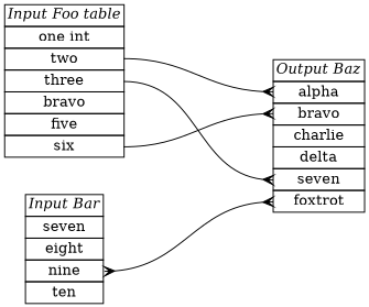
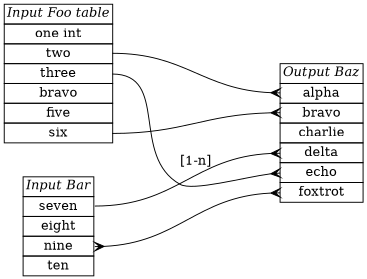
  digraph {
    nodesep=0.5
    rankdir=LR
    ranksep=2
    node [shape=plain]
    edge [arrowhead=crow arrowtail=crow]
    n1 [label=<     <table border="0" cellborder="1" cellspacing="0">     <tr><td><i>Input Foo table</i></td></tr>     <tr><td port="1">one int</td></tr>     <tr><td port="2">two</td></tr>     <tr><td port="3">three</td></tr>     <tr><td port="4">bravo</td></tr>     <tr><td port="5">five</td></tr>     <tr><td port="6">six</td></tr>     </table>>]
-   n2 [label=<     <table border="0" cellborder="1" cellspacing="0">     <tr><td><i>Output Baz</i></td></tr>     <tr><td port="a">alpha</td></tr>     <tr><td port="b">bravo</td></tr>     <tr><td port="c">charlie</td></tr>     <tr><td port="d">delta</td></tr>     <tr><td port="e">seven</td></tr>     <tr><td port="f">foxtrot</td></tr>     </table>>]
+   n2 [label=<     <table border="0" cellborder="1" cellspacing="0">     <tr><td><i>Output Baz</i></td></tr>     <tr><td port="a">alpha</td></tr>     <tr><td port="b">bravo</td></tr>     <tr><td port="c">charlie</td></tr>     <tr><td port="d">delta</td></tr>     <tr><td port="e">echo</td></tr>     <tr><td port="f">foxtrot</td></tr>     </table>>]
    n3 [label=<     <table border="0" cellborder="1" cellspacing="0">     <tr><td><i>Input Bar</i></td></tr>     <tr><td port="7">seven</td></tr>     <tr><td port="8">eight</td></tr>     <tr><td port="9">nine</td></tr>     <tr><td port="10">ten</td></tr>     </table>>]
    n1 -> n2 [headport=a tailport=2]
    n1 -> n2 [headport=e tailport=3]
    n1 -> n2 [headport=b tailport=6]
+   n3 -> n2 [headport=d label="[1-n]" tailport=7]
    n3 -> n2 [dir=both headport=f tailport=9]
  }
